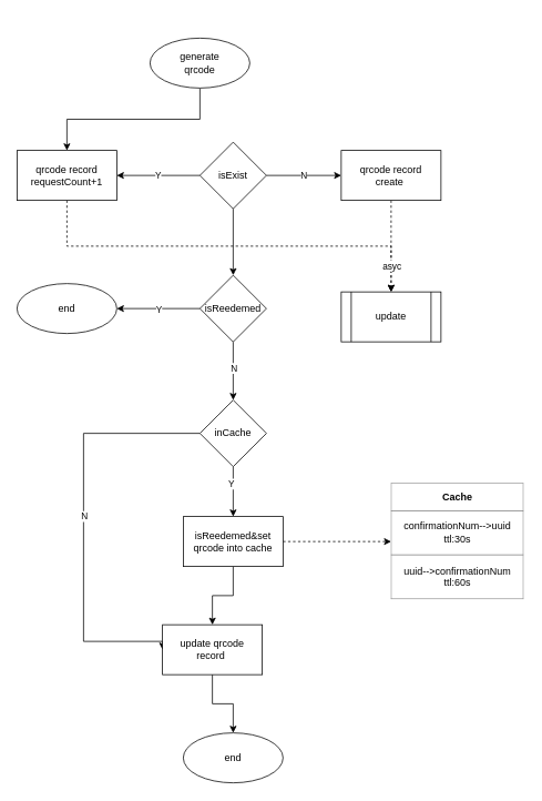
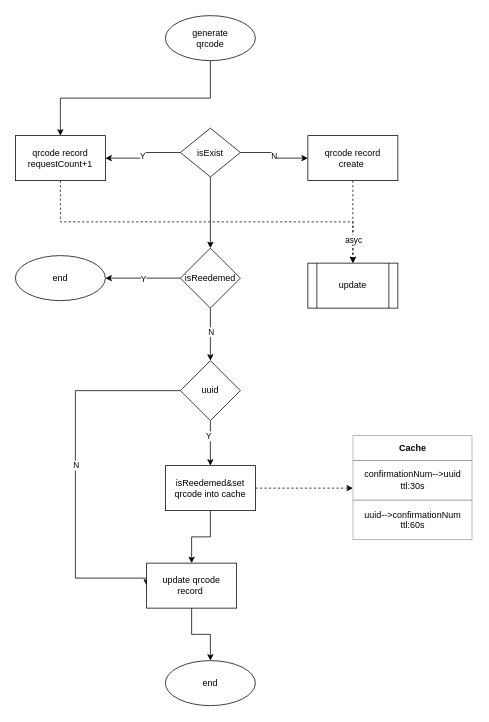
  <mxCell id="0" />
  <mxCell id="1" parent="0" />
  <mxCell id="2" value="N" style="edgeStyle=orthogonalEdgeStyle;rounded=0;orthogonalLoop=1;jettySize=auto;html=1;" edge="1" parent="1" source="5" target="10"><mxGeometry relative="1" as="geometry" /></mxCell>
  <mxCell id="3" value="Y" style="edgeStyle=orthogonalEdgeStyle;rounded=0;orthogonalLoop=1;jettySize=auto;html=1;exitX=0;exitY=0.5;exitDx=0;exitDy=0;" edge="1" parent="1" source="5" target="7"><mxGeometry relative="1" as="geometry" /></mxCell>
  <mxCell id="4" value="" style="edgeStyle=orthogonalEdgeStyle;rounded=0;orthogonalLoop=1;jettySize=auto;html=1;" edge="1" parent="1" source="5" target="16"><mxGeometry relative="1" as="geometry" /></mxCell>
- <mxCell id="5" value="isExist" style="rhombus;whiteSpace=wrap;html=1;" vertex="1" parent="1"><mxGeometry x="240" y="170" width="80" height="80" as="geometry" /></mxCell>
+ <mxCell id="5" value="isExist" style="rhombus;whiteSpace=wrap;html=1;" vertex="1" parent="1"><mxGeometry x="240" y="170" width="80" height="65" as="geometry" /></mxCell>
  <mxCell id="6" style="edgeStyle=orthogonalEdgeStyle;rounded=0;orthogonalLoop=1;jettySize=auto;html=1;exitX=0.5;exitY=1;exitDx=0;exitDy=0;entryX=0.5;entryY=0;entryDx=0;entryDy=0;dashed=1;" edge="1" parent="1" source="7" target="29"><mxGeometry relative="1" as="geometry" /></mxCell>
  <mxCell id="7" value="qrcode record&lt;br&gt;requestCount+1" style="whiteSpace=wrap;html=1;" vertex="1" parent="1"><mxGeometry x="20" y="180" width="120" height="60" as="geometry" /></mxCell>
  <mxCell id="8" value="" style="edgeStyle=orthogonalEdgeStyle;rounded=0;orthogonalLoop=1;jettySize=auto;html=1;dashed=1;" edge="1" parent="1" source="10" target="29"><mxGeometry relative="1" as="geometry" /></mxCell>
  <mxCell id="9" value="asyc" style="edgeLabel;html=1;align=center;verticalAlign=middle;resizable=0;points=[];" vertex="1" connectable="0" parent="8"><mxGeometry x="0.418" relative="1" as="geometry"><mxPoint as="offset" /></mxGeometry></mxCell>
  <mxCell id="10" value="qrcode record&lt;br&gt;create&amp;nbsp;" style="whiteSpace=wrap;html=1;" vertex="1" parent="1"><mxGeometry x="410" y="180" width="120" height="60" as="geometry" /></mxCell>
  <mxCell id="11" style="edgeStyle=orthogonalEdgeStyle;rounded=0;orthogonalLoop=1;jettySize=auto;html=1;exitX=0.5;exitY=1;exitDx=0;exitDy=0;" edge="1" parent="1" source="12" target="7"><mxGeometry relative="1" as="geometry" /></mxCell>
- <mxCell id="12" value="generate&lt;br&gt;qrcode" style="ellipse;whiteSpace=wrap;html=1;" vertex="1" parent="1"><mxGeometry x="180" y="45" width="120" height="60" as="geometry" /></mxCell>
+ <mxCell id="12" value="generate&lt;br&gt;qrcode" style="ellipse;whiteSpace=wrap;html=1;" vertex="1" parent="1"><mxGeometry x="220" y="20" width="120" height="60" as="geometry" /></mxCell>
  <mxCell id="13" value="Y" style="edgeStyle=orthogonalEdgeStyle;rounded=0;orthogonalLoop=1;jettySize=auto;html=1;" edge="1" parent="1" source="16"><mxGeometry relative="1" as="geometry"><mxPoint x="140" y="370" as="targetPoint" /></mxGeometry></mxCell>
  <mxCell id="14" value="" style="edgeStyle=orthogonalEdgeStyle;rounded=0;orthogonalLoop=1;jettySize=auto;html=1;" edge="1" parent="1" source="16"><mxGeometry relative="1" as="geometry"><mxPoint x="280" y="480" as="targetPoint" /></mxGeometry></mxCell>
  <mxCell id="15" value="N" style="edgeLabel;html=1;align=center;verticalAlign=middle;resizable=0;points=[];" vertex="1" connectable="0" parent="14"><mxGeometry x="-0.133" relative="1" as="geometry"><mxPoint as="offset" /></mxGeometry></mxCell>
  <mxCell id="16" value="isReedemed" style="rhombus;whiteSpace=wrap;html=1;" vertex="1" parent="1"><mxGeometry x="240" y="330" width="80" height="80" as="geometry" /></mxCell>
  <mxCell id="17" value="end" style="ellipse;whiteSpace=wrap;html=1;" vertex="1" parent="1"><mxGeometry x="20" y="340" width="120" height="60" as="geometry" /></mxCell>
  <mxCell id="18" value="" style="edgeStyle=orthogonalEdgeStyle;rounded=0;orthogonalLoop=1;jettySize=auto;html=1;" edge="1" parent="1" source="22" target="25"><mxGeometry relative="1" as="geometry" /></mxCell>
  <mxCell id="19" value="Y" style="edgeLabel;html=1;align=center;verticalAlign=middle;resizable=0;points=[];" vertex="1" connectable="0" parent="18"><mxGeometry x="-0.333" y="-3" relative="1" as="geometry"><mxPoint as="offset" /></mxGeometry></mxCell>
  <mxCell id="20" style="edgeStyle=orthogonalEdgeStyle;rounded=0;orthogonalLoop=1;jettySize=auto;html=1;exitX=0;exitY=0.5;exitDx=0;exitDy=0;entryX=0;entryY=0.5;entryDx=0;entryDy=0;" edge="1" parent="1" source="22" target="27"><mxGeometry relative="1" as="geometry"><mxPoint x="120" y="790" as="targetPoint" /><Array as="points"><mxPoint x="100" y="520" /><mxPoint x="100" y="770" /></Array></mxGeometry></mxCell>
  <mxCell id="21" value="N" style="edgeLabel;html=1;align=center;verticalAlign=middle;resizable=0;points=[];" vertex="1" connectable="0" parent="20"><mxGeometry x="-0.035" relative="1" as="geometry"><mxPoint as="offset" /></mxGeometry></mxCell>
- <mxCell id="22" value="inCache" style="rhombus;whiteSpace=wrap;html=1;" vertex="1" parent="1"><mxGeometry x="240" y="480" width="80" height="80" as="geometry" /></mxCell>
+ <mxCell id="22" value="uuid" style="rhombus;whiteSpace=wrap;html=1;" vertex="1" parent="1"><mxGeometry x="240" y="480" width="80" height="80" as="geometry" /></mxCell>
  <mxCell id="23" value="" style="edgeStyle=orthogonalEdgeStyle;rounded=0;orthogonalLoop=1;jettySize=auto;html=1;" edge="1" parent="1" source="25" target="27"><mxGeometry relative="1" as="geometry" /></mxCell>
  <mxCell id="24" style="edgeStyle=orthogonalEdgeStyle;rounded=0;orthogonalLoop=1;jettySize=auto;html=1;exitX=1;exitY=0.5;exitDx=0;exitDy=0;dashed=1;" edge="1" parent="1" source="25" target="30"><mxGeometry relative="1" as="geometry" /></mxCell>
  <mxCell id="25" value="isReedemed&amp;amp;set&lt;br&gt;qrcode into cache" style="whiteSpace=wrap;html=1;" vertex="1" parent="1"><mxGeometry x="220" y="620" width="120" height="60" as="geometry" /></mxCell>
  <mxCell id="26" value="" style="edgeStyle=orthogonalEdgeStyle;rounded=0;orthogonalLoop=1;jettySize=auto;html=1;" edge="1" parent="1" source="27" target="28"><mxGeometry relative="1" as="geometry" /></mxCell>
  <mxCell id="27" value="update qrcode&lt;br&gt;record&amp;nbsp;" style="whiteSpace=wrap;html=1;" vertex="1" parent="1"><mxGeometry x="195" y="750" width="120" height="60" as="geometry" /></mxCell>
  <mxCell id="28" value="end" style="ellipse;whiteSpace=wrap;html=1;" vertex="1" parent="1"><mxGeometry x="220" y="880" width="120" height="60" as="geometry" /></mxCell>
  <mxCell id="29" value="update" style="shape=process;whiteSpace=wrap;html=1;backgroundOutline=1;" vertex="1" parent="1"><mxGeometry x="410" y="350" width="120" height="60" as="geometry" /></mxCell>
  <mxCell id="30" value="&lt;table border=&quot;1&quot; width=&quot;100%&quot; cellpadding=&quot;4&quot; style=&quot;width: 100% ; height: 100% ; border-collapse: collapse&quot;&gt;&lt;tbody&gt;&lt;tr&gt;&lt;th align=&quot;center&quot;&gt;Cache&lt;/th&gt;&lt;/tr&gt;&lt;tr&gt;&lt;td align=&quot;center&quot;&gt;confirmationNum--&amp;gt;uuid&lt;br&gt;ttl:30s&lt;/td&gt;&lt;/tr&gt;&lt;tr&gt;&lt;td align=&quot;center&quot;&gt;uuid--&amp;gt;confirmationNum&lt;br&gt;ttl:60s&lt;/td&gt;&lt;/tr&gt;&lt;/tbody&gt;&lt;/table&gt;" style="text;html=1;strokeColor=none;fillColor=none;overflow=fill;" vertex="1" parent="1"><mxGeometry x="470" y="580" width="160" height="140" as="geometry" /></mxCell>
